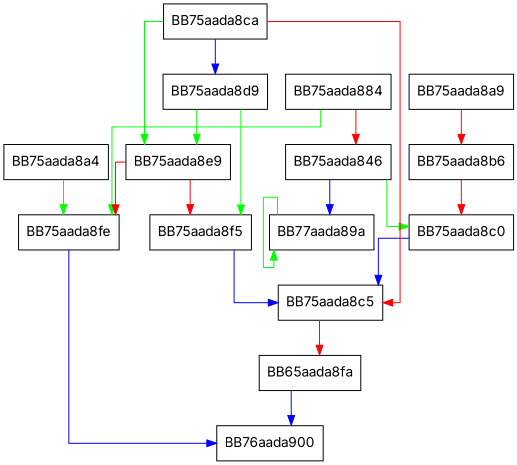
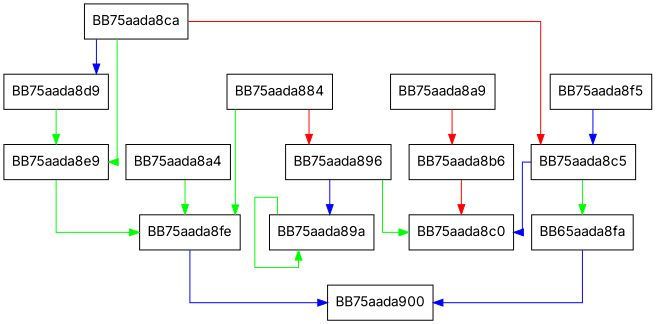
  digraph {
    fontname=Inter
    splines=ortho
    node [fontname=Inter shape=box]
    edge [color=green fontname=Inter]
    BB75aada884
    BB75aada8fe
-   BB75aada896 [label=BB75aada846]
-   BB75aada900 [label=BB76aada900]
-   BB75aada89a [label=BB77aada89a]
+   BB75aada896
+   BB75aada900
+   BB75aada89a
    BB75aada8c0
    BB75aada8a4
    BB75aada8a9
    BB75aada8b6
    BB75aada8c5
    n11 [label=BB65aada8fa]
    BB75aada8ca
    BB75aada8e9
    BB75aada8d9
    BB75aada8f5
    BB75aada884 -> BB75aada8fe
    BB75aada884 -> BB75aada896 [color=red]
    BB75aada8fe -> BB75aada900 [color=blue]
    BB75aada896 -> BB75aada89a [color=blue]
    BB75aada896 -> BB75aada8c0
    BB75aada89a -> BB75aada89a
-   BB75aada8c0 -> BB75aada8c5 [color=blue]
+   BB75aada8c5 -> BB75aada8c0 [color=blue]
    BB75aada8a4 -> BB75aada8fe
    BB75aada8a9 -> BB75aada8b6 [color=red]
    BB75aada8b6 -> BB75aada8c0 [color=red]
-   BB75aada8c5 -> n11 [color=red]
+   BB75aada8c5 -> n11
    n11 -> BB75aada900 [color=blue]
    BB75aada8ca -> BB75aada8c5 [color=red]
    BB75aada8ca -> BB75aada8e9
    BB75aada8ca -> BB75aada8d9 [color=blue]
-   BB75aada8e9 -> BB75aada8fe [color=red]
-   BB75aada8e9 -> BB75aada8f5 [color=red]
+   BB75aada8e9 -> BB75aada8fe
    BB75aada8d9 -> BB75aada8e9
-   BB75aada8d9 -> BB75aada8f5
    BB75aada8f5 -> BB75aada8c5 [color=blue]
  }
